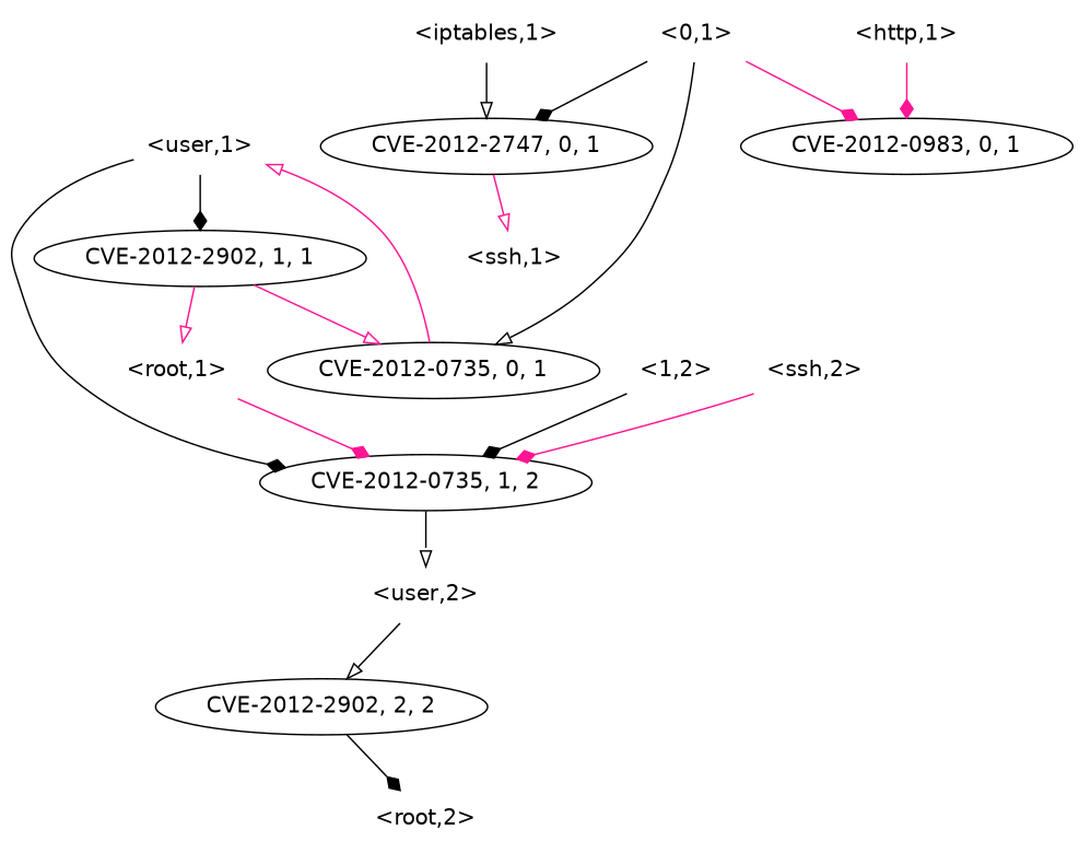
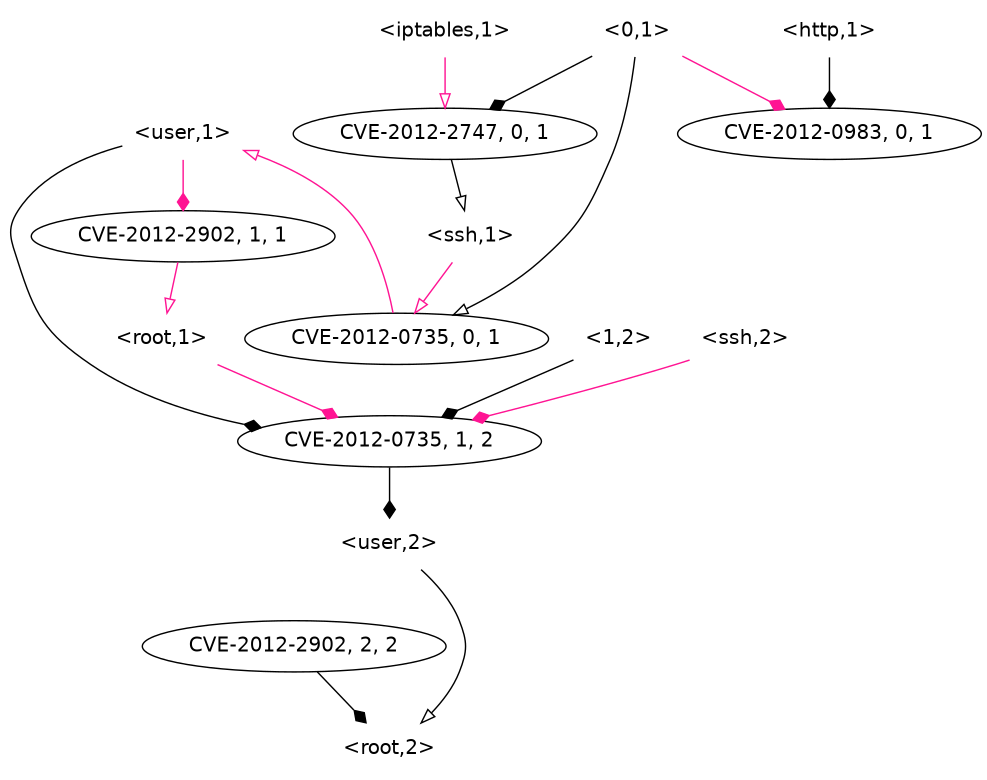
  strict digraph {
    fontname="DejaVu Sans"
    node [fontname="DejaVu Sans" shape=plaintext]
    edge [arrowhead=diamond color=black fontname="DejaVu Sans"]
    n1 [height=0.5 label=<CVE-2012-0735, 1, 2> width=2.4499 shape=""]
    "<user,2>" [height=0.5 width=0.91667]
    n3 [height=0.5 label=<CVE-2012-2902, 2, 2> width=2.4499 shape=""]
    "<root,2>" [height=0.5 width=0.89583]
    n5 [height=0.5 label=<CVE-2012-2747, 0, 1> width=2.4499 shape=""]
    "<ssh,1>" [height=0.5 width=0.84028]
    n7 [height=0.5 label=<CVE-2012-0735, 0, 1> width=2.4499 shape=""]
    "<user,1>" [height=0.5 width=0.91667]
    n9 [height=0.5 label=<CVE-2012-0983, 0, 1> width=2.4499 shape=""]
    n10 [height=0.5 label=<CVE-2012-2902, 1, 1> width=2.4499 shape=""]
    "<root,1>" [height=0.5 width=0.89583]
    "<0,1>" [height=0.5 width=0.75]
    "<1,2>" [height=0.5 width=0.75]
    "<http,1>" [height=0.5 width=0.89583]
    "<iptables,1>" [height=0.5 width=1.1944]
    "<ssh,2>" [height=0.5 width=0.84028]
-   n1 -> "<user,2>" [arrowhead=onormal]
-   "<user,2>" -> n3 [arrowhead=onormal]
+   n1 -> "<user,2>"
+   "<user,2>" -> "<root,2>" [arrowhead=onormal]
    n3 -> "<root,2>"
-   n5 -> "<ssh,1>" [arrowhead=onormal color=deeppink]
-   n10 -> n7 [arrowhead=onormal color=deeppink]
+   n5 -> "<ssh,1>" [arrowhead=onormal]
+   "<ssh,1>" -> n7 [arrowhead=onormal color=deeppink]
    n7 -> "<user,1>" [arrowhead=onormal color=deeppink]
    "<user,1>" -> n1
-   "<user,1>" -> n10
+   "<user,1>" -> n10 [color=deeppink]
    n10 -> "<root,1>" [arrowhead=onormal color=deeppink]
    "<root,1>" -> n1 [color=deeppink]
    "<0,1>" -> n5
    "<0,1>" -> n7 [arrowhead=onormal]
    "<0,1>" -> n9 [color=deeppink]
    "<1,2>" -> n1
-   "<http,1>" -> n9 [color=deeppink]
-   "<iptables,1>" -> n5 [arrowhead=onormal]
+   "<http,1>" -> n9
+   "<iptables,1>" -> n5 [arrowhead=onormal color=deeppink]
    "<ssh,2>" -> n1 [color=deeppink]
  }
